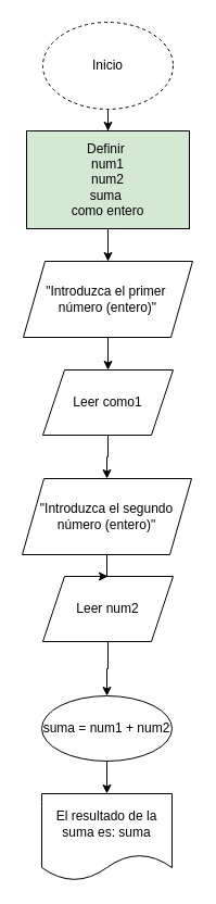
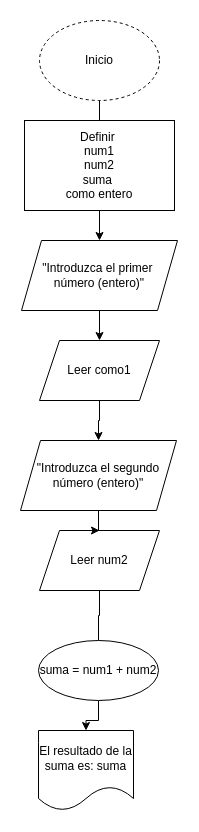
  <mxCell id="0" />
  <mxCell id="1" parent="0" />
- <mxCell id="2" value="" style="edgeStyle=orthogonalEdgeStyle;rounded=0;orthogonalLoop=1;jettySize=auto;html=1;" edge="1" parent="1" source="3" target="5"><mxGeometry relative="1" as="geometry" /></mxCell>
+ <mxCell id="2" value="" style="edgeStyle=orthogonalEdgeStyle;rounded=0;orthogonalLoop=1;jettySize=auto;html=1;endArrow=none;" edge="1" parent="1" source="3" target="5"><mxGeometry relative="1" as="geometry" /></mxCell>
  <mxCell id="3" value="Inicio" style="ellipse;whiteSpace=wrap;html=1;dashed=1;" vertex="1" parent="1"><mxGeometry x="39" y="20" width="120" height="80" as="geometry" /></mxCell>
  <mxCell id="4" value="" style="edgeStyle=orthogonalEdgeStyle;rounded=0;orthogonalLoop=1;jettySize=auto;html=1;" edge="1" parent="1" source="5" target="16"><mxGeometry relative="1" as="geometry" /></mxCell>
- <mxCell id="5" value="Definir&amp;nbsp;&lt;div&gt;num1&lt;/div&gt;&lt;div&gt;num2&lt;/div&gt;&lt;div&gt;suma&amp;nbsp;&lt;/div&gt;&lt;div&gt;como entero&lt;/div&gt;" style="rounded=0;whiteSpace=wrap;html=1;fillColor=#d5e8d4;" vertex="1" parent="1"><mxGeometry x="24" y="120" width="150" height="90" as="geometry" /></mxCell>
+ <mxCell id="5" value="Definir&amp;nbsp;&lt;div&gt;num1&lt;/div&gt;&lt;div&gt;num2&lt;/div&gt;&lt;div&gt;suma&amp;nbsp;&lt;/div&gt;&lt;div&gt;como entero&lt;/div&gt;" style="rounded=0;whiteSpace=wrap;html=1;" vertex="1" parent="1"><mxGeometry x="24" y="120" width="150" height="90" as="geometry" /></mxCell>
  <mxCell id="6" value="" style="edgeStyle=orthogonalEdgeStyle;rounded=0;orthogonalLoop=1;jettySize=auto;html=1;" edge="1" parent="1" source="7" target="14"><mxGeometry relative="1" as="geometry" /></mxCell>
  <mxCell id="7" value="Leer como1" style="shape=parallelogram;perimeter=parallelogramPerimeter;whiteSpace=wrap;html=1;fixedSize=1;" vertex="1" parent="1"><mxGeometry x="39" y="340" width="120" height="60" as="geometry" /></mxCell>
- <mxCell id="8" value="" style="edgeStyle=orthogonalEdgeStyle;rounded=0;orthogonalLoop=1;jettySize=auto;html=1;" edge="1" parent="1" source="9" target="11"><mxGeometry relative="1" as="geometry" /></mxCell>
+ <mxCell id="8" value="" style="edgeStyle=orthogonalEdgeStyle;rounded=0;orthogonalLoop=1;jettySize=auto;html=1;endArrow=none;" edge="1" parent="1" source="9" target="11"><mxGeometry relative="1" as="geometry" /></mxCell>
  <mxCell id="9" value="Leer num2" style="shape=parallelogram;perimeter=parallelogramPerimeter;whiteSpace=wrap;html=1;fixedSize=1;" vertex="1" parent="1"><mxGeometry x="39" y="530" width="120" height="60" as="geometry" /></mxCell>
  <mxCell id="10" value="" style="edgeStyle=orthogonalEdgeStyle;rounded=0;orthogonalLoop=1;jettySize=auto;html=1;" edge="1" parent="1" source="11" target="12"><mxGeometry relative="1" as="geometry" /></mxCell>
  <mxCell id="11" value="suma = num1 + num2" style="ellipse;whiteSpace=wrap;html=1;" vertex="1" parent="1"><mxGeometry x="38" y="640" width="120" height="60" as="geometry" /></mxCell>
- <mxCell id="12" value="El resultado de la suma es: suma" style="shape=document;whiteSpace=wrap;html=1;boundedLbl=1;" vertex="1" parent="1"><mxGeometry x="38" y="730" width="120" height="80" as="geometry" /></mxCell>
+ <mxCell id="12" value="El resultado de la suma es: suma" style="shape=document;whiteSpace=wrap;html=1;boundedLbl=1;" vertex="1" parent="1"><mxGeometry x="38" y="730" width="95" height="80" as="geometry" /></mxCell>
  <mxCell id="13" value="" style="edgeStyle=orthogonalEdgeStyle;rounded=0;orthogonalLoop=1;jettySize=auto;html=1;" edge="1" parent="1" source="14" target="9"><mxGeometry relative="1" as="geometry" /></mxCell>
  <mxCell id="14" value="&quot;Introduzca el segundo número (entero)&quot;" style="shape=parallelogram;perimeter=parallelogramPerimeter;whiteSpace=wrap;html=1;fixedSize=1;" vertex="1" parent="1"><mxGeometry x="20" y="440" width="156" height="70" as="geometry" /></mxCell>
  <mxCell id="15" value="" style="edgeStyle=orthogonalEdgeStyle;rounded=0;orthogonalLoop=1;jettySize=auto;html=1;" edge="1" parent="1" source="16" target="7"><mxGeometry relative="1" as="geometry" /></mxCell>
  <mxCell id="16" value="&quot;Introduzca el primer&amp;nbsp;&lt;div&gt;número (entero)&quot;&lt;/div&gt;" style="shape=parallelogram;perimeter=parallelogramPerimeter;whiteSpace=wrap;html=1;fixedSize=1;" vertex="1" parent="1"><mxGeometry x="21" y="240" width="156" height="70" as="geometry" /></mxCell>
